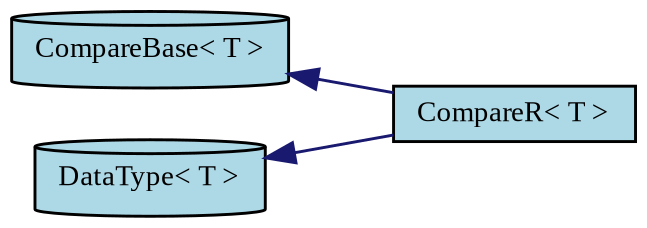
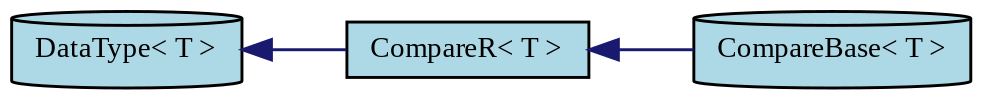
  digraph {
    fontname="Liberation Serif"
    rankdir=LR
    node [color=black fillcolor=lightblue fontname="Liberation Serif" fontsize=10 shape=cylinder style=filled]
    edge [color=midnightblue dir=back fontname="Liberation Serif" fontsize=10 labelfontname=Helvetica labelfontsize=10 style=solid]
    n1 [fontcolor=black height=0.2 label="CompareR\< T \>" shape=box width=0.4]
    n2 [height=0.2 label="CompareBase\< T \>" width=0.4]
    n3 [height=0.2 label="DataType\< T \>" width=0.4]
-   n2 -> n1
+   n1 -> n2
    n3 -> n1
  }
